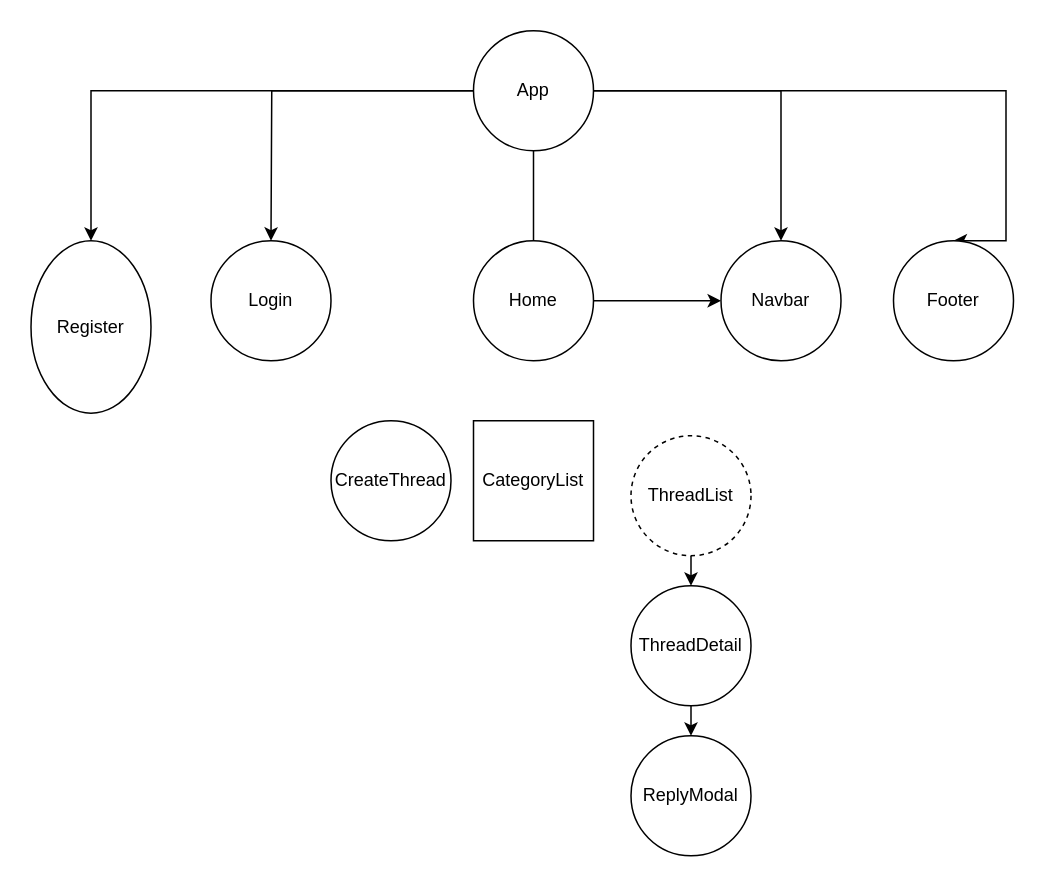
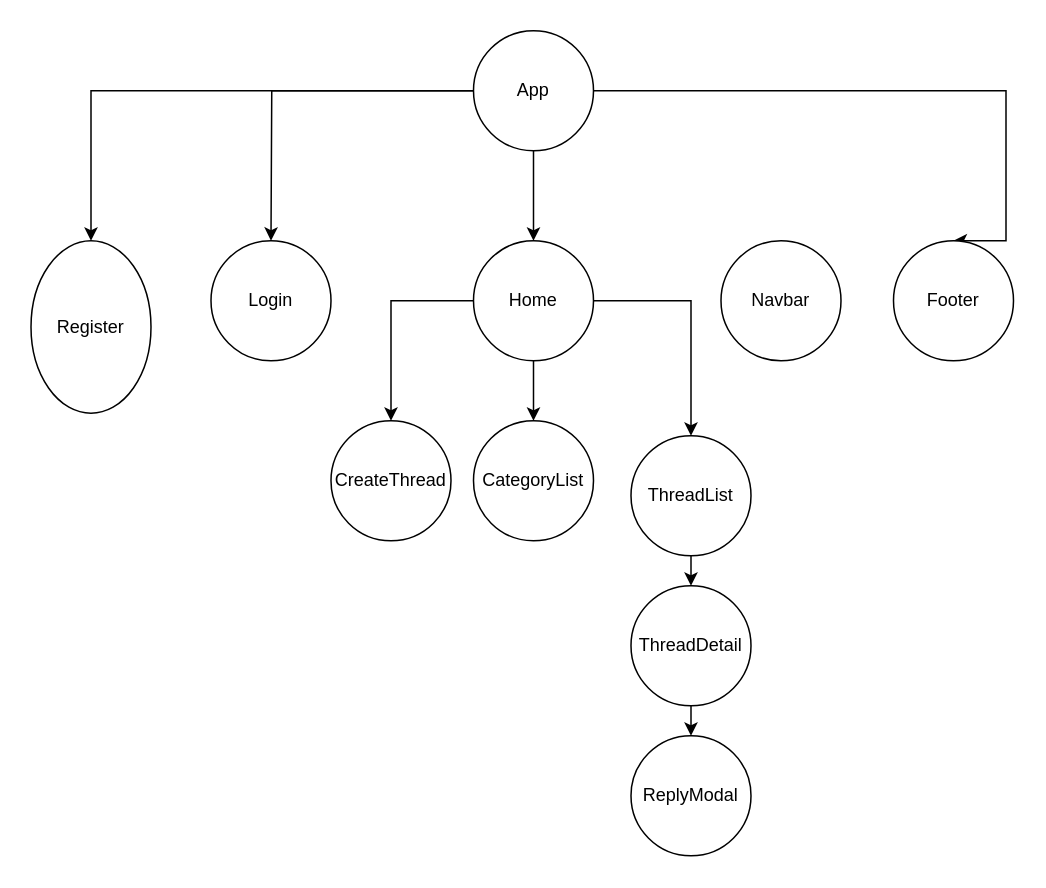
  <mxCell id="0" />
  <mxCell id="1" parent="0" />
- <mxCell id="2" style="edgeStyle=orthogonalEdgeStyle;rounded=0;orthogonalLoop=1;jettySize=auto;html=1;exitX=0.5;exitY=1;exitDx=0;exitDy=0;entryX=0.5;entryY=0;entryDx=0;entryDy=0;endArrow=none;" parent="1" source="7" target="11" edge="1"><mxGeometry relative="1" as="geometry" /></mxCell>
- <mxCell id="3" style="edgeStyle=orthogonalEdgeStyle;rounded=0;orthogonalLoop=1;jettySize=auto;html=1;exitX=1;exitY=0.5;exitDx=0;exitDy=0;entryX=0.5;entryY=0;entryDx=0;entryDy=0;" parent="1" source="7" target="12" edge="1"><mxGeometry relative="1" as="geometry"><Array as="points"><mxPoint x="520" y="60" /></Array></mxGeometry></mxCell>
+ <mxCell id="2" style="edgeStyle=orthogonalEdgeStyle;rounded=0;orthogonalLoop=1;jettySize=auto;html=1;exitX=0.5;exitY=1;exitDx=0;exitDy=0;entryX=0.5;entryY=0;entryDx=0;entryDy=0;" parent="1" source="7" target="11" edge="1"><mxGeometry relative="1" as="geometry" /></mxCell>
  <mxCell id="4" style="edgeStyle=orthogonalEdgeStyle;rounded=0;orthogonalLoop=1;jettySize=auto;html=1;exitX=1;exitY=0.5;exitDx=0;exitDy=0;entryX=0.5;entryY=0;entryDx=0;entryDy=0;" parent="1" source="7" target="13" edge="1"><mxGeometry relative="1" as="geometry"><Array as="points"><mxPoint x="670" y="60" /><mxPoint x="670" y="160" /></Array></mxGeometry></mxCell>
  <mxCell id="5" style="edgeStyle=orthogonalEdgeStyle;rounded=0;orthogonalLoop=1;jettySize=auto;html=1;exitX=0;exitY=0.5;exitDx=0;exitDy=0;entryX=0.5;entryY=0;entryDx=0;entryDy=0;" edge="1" parent="1" source="7"><mxGeometry relative="1" as="geometry"><mxPoint x="180" y="160" as="targetPoint" /></mxGeometry></mxCell>
  <mxCell id="6" style="edgeStyle=orthogonalEdgeStyle;rounded=0;orthogonalLoop=1;jettySize=auto;html=1;exitX=0;exitY=0.5;exitDx=0;exitDy=0;entryX=0.5;entryY=0;entryDx=0;entryDy=0;" edge="1" parent="1" source="7" target="15"><mxGeometry relative="1" as="geometry" /></mxCell>
  <mxCell id="7" value="App" style="ellipse;whiteSpace=wrap;html=1;aspect=fixed;" parent="1" vertex="1"><mxGeometry x="315" y="20" width="80" height="80" as="geometry" /></mxCell>
- <mxCell id="8" style="edgeStyle=orthogonalEdgeStyle;rounded=0;orthogonalLoop=1;jettySize=auto;html=1;exitX=1;exitY=0.5;exitDx=0;exitDy=0;" edge="1" parent="1" source="11" target="12"><mxGeometry relative="1" as="geometry" /></mxCell>
+ <mxCell id="8" style="edgeStyle=orthogonalEdgeStyle;rounded=0;orthogonalLoop=1;jettySize=auto;html=1;exitX=1;exitY=0.5;exitDx=0;exitDy=0;entryX=0.5;entryY=0;entryDx=0;entryDy=0;" edge="1" parent="1" source="11" target="18"><mxGeometry relative="1" as="geometry" /></mxCell>
+ <mxCell id="9" style="edgeStyle=orthogonalEdgeStyle;rounded=0;orthogonalLoop=1;jettySize=auto;html=1;exitX=0;exitY=0.5;exitDx=0;exitDy=0;entryX=0.5;entryY=0;entryDx=0;entryDy=0;" edge="1" parent="1" source="11" target="16"><mxGeometry relative="1" as="geometry" /></mxCell>
+ <mxCell id="10" style="edgeStyle=orthogonalEdgeStyle;rounded=0;orthogonalLoop=1;jettySize=auto;html=1;exitX=0.5;exitY=1;exitDx=0;exitDy=0;entryX=0.5;entryY=0;entryDx=0;entryDy=0;" edge="1" parent="1" source="11" target="22"><mxGeometry relative="1" as="geometry" /></mxCell>
  <mxCell id="11" value="Home" style="ellipse;whiteSpace=wrap;html=1;aspect=fixed;" parent="1" vertex="1"><mxGeometry x="315" y="160" width="80" height="80" as="geometry" /></mxCell>
  <mxCell id="12" value="Navbar" style="ellipse;whiteSpace=wrap;html=1;aspect=fixed;" parent="1" vertex="1"><mxGeometry x="480" y="160" width="80" height="80" as="geometry" /></mxCell>
  <mxCell id="13" value="Footer" style="ellipse;whiteSpace=wrap;html=1;aspect=fixed;" parent="1" vertex="1"><mxGeometry x="595" y="160" width="80" height="80" as="geometry" /></mxCell>
  <mxCell id="14" value="Login" style="ellipse;whiteSpace=wrap;html=1;aspect=fixed;" vertex="1" parent="1"><mxGeometry x="140" y="160" width="80" height="80" as="geometry" /></mxCell>
  <mxCell id="15" value="Register" style="ellipse;whiteSpace=wrap;html=1;aspect=fixed;" vertex="1" parent="1"><mxGeometry x="20" y="160" width="80" height="115" as="geometry" /></mxCell>
  <mxCell id="16" value="CreateThread" style="ellipse;whiteSpace=wrap;html=1;aspect=fixed;" vertex="1" parent="1"><mxGeometry x="220" y="280" width="80" height="80" as="geometry" /></mxCell>
  <mxCell id="17" style="edgeStyle=orthogonalEdgeStyle;rounded=0;orthogonalLoop=1;jettySize=auto;html=1;exitX=0.5;exitY=1;exitDx=0;exitDy=0;entryX=0.5;entryY=0;entryDx=0;entryDy=0;" edge="1" parent="1" source="18" target="20"><mxGeometry relative="1" as="geometry" /></mxCell>
- <mxCell id="18" value="ThreadList" style="ellipse;whiteSpace=wrap;html=1;aspect=fixed;dashed=1;" vertex="1" parent="1"><mxGeometry x="420" y="290" width="80" height="80" as="geometry" /></mxCell>
+ <mxCell id="18" value="ThreadList" style="ellipse;whiteSpace=wrap;html=1;aspect=fixed;" vertex="1" parent="1"><mxGeometry x="420" y="290" width="80" height="80" as="geometry" /></mxCell>
  <mxCell id="19" style="edgeStyle=orthogonalEdgeStyle;rounded=0;orthogonalLoop=1;jettySize=auto;html=1;exitX=0.5;exitY=1;exitDx=0;exitDy=0;entryX=0.5;entryY=0;entryDx=0;entryDy=0;" edge="1" parent="1" source="20" target="21"><mxGeometry relative="1" as="geometry" /></mxCell>
  <mxCell id="20" value="ThreadDetail" style="ellipse;whiteSpace=wrap;html=1;aspect=fixed;" vertex="1" parent="1"><mxGeometry x="420" y="390" width="80" height="80" as="geometry" /></mxCell>
  <mxCell id="21" value="ReplyModal" style="ellipse;whiteSpace=wrap;html=1;aspect=fixed;" vertex="1" parent="1"><mxGeometry x="420" y="490" width="80" height="80" as="geometry" /></mxCell>
- <mxCell id="22" value="CategoryList" style="whiteSpace=wrap;html=1;aspect=fixed;rounded=0;" vertex="1" parent="1"><mxGeometry x="315" y="280" width="80" height="80" as="geometry" /></mxCell>
+ <mxCell id="22" value="CategoryList" style="ellipse;whiteSpace=wrap;html=1;aspect=fixed;" vertex="1" parent="1"><mxGeometry x="315" y="280" width="80" height="80" as="geometry" /></mxCell>
